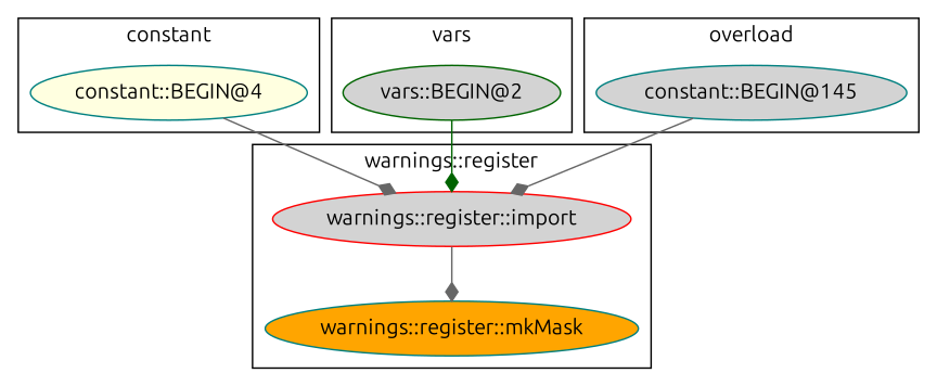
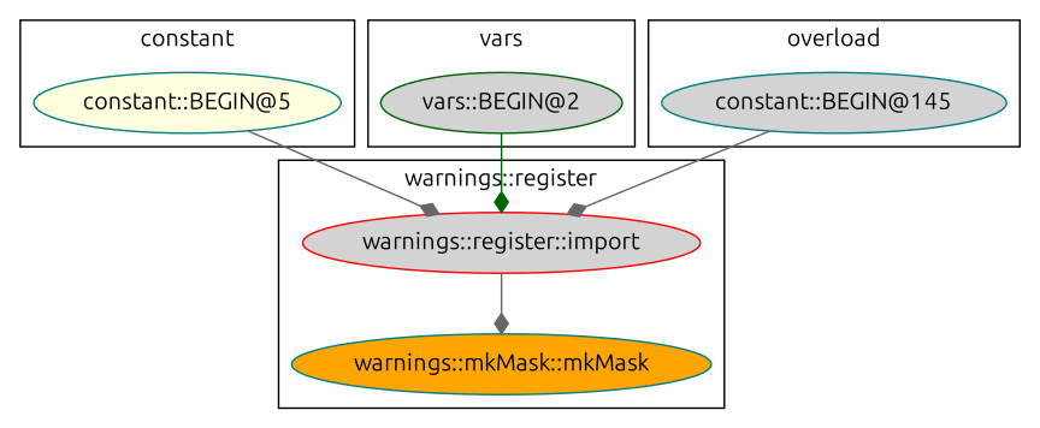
  digraph {
    fontname=Ubuntu
    node [color=teal fillcolor=lightgrey fontname=Ubuntu style=filled]
    edge [arrowhead=diamond color=gray40 fontname=Ubuntu]
-   "constant::BEGIN@4" [fillcolor=lightyellow]
+   "constant::BEGIN@4" [fillcolor=lightyellow label="constant::BEGIN@5"]
    n2 [color=darkgreen label="vars::BEGIN@2"]
    n3 [label="constant::BEGIN@145"]
-   "warnings::register::mkMask" [fillcolor=orange]
+   "warnings::register::mkMask" [fillcolor=orange label="warnings::mkMask::mkMask"]
    "warnings::register::import" [color=red]
    subgraph cluster_1 {
      label=constant
      "constant::BEGIN@4"
    }
    subgraph cluster_2 {
      label=vars
      n2
    }
    subgraph cluster_3 {
      label=overload
      n3
    }
    subgraph cluster_4 {
      label="warnings::register"
      "warnings::register::mkMask"
      "warnings::register::import"
    }
    "constant::BEGIN@4" -> "warnings::register::import"
    n2 -> "warnings::register::import" [color=darkgreen]
    n3 -> "warnings::register::import"
    "warnings::register::import" -> "warnings::register::mkMask"
  }
